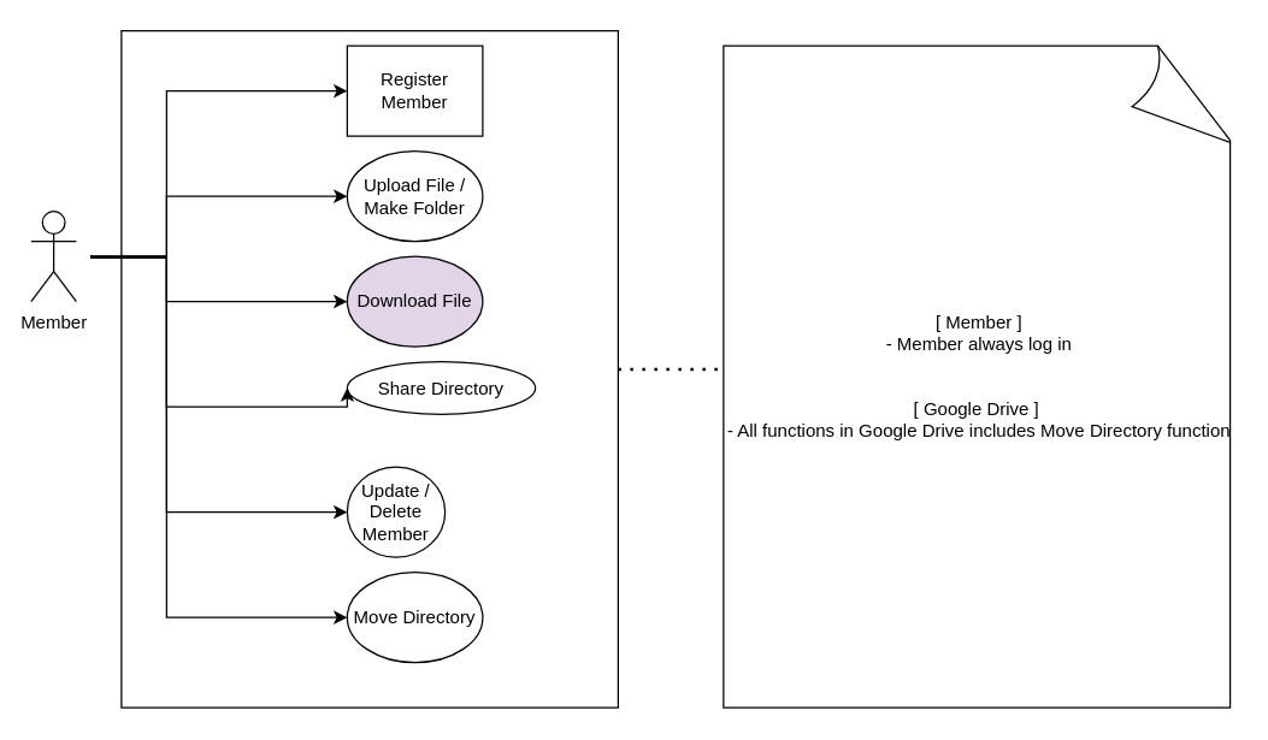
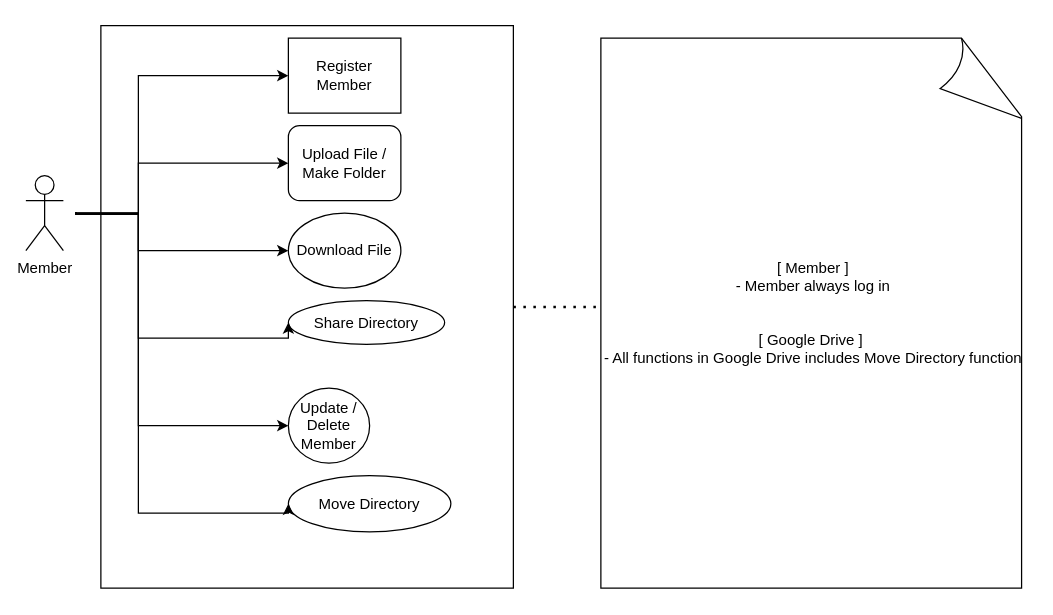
  <mxCell id="0" />
  <mxCell id="1" parent="0" />
  <mxCell id="2" value="" style="rounded=0;whiteSpace=wrap;html=1;" vertex="1" parent="1"><mxGeometry x="80" y="20" width="330" height="450" as="geometry" /></mxCell>
  <mxCell id="3" value="Member" style="shape=umlActor;verticalLabelPosition=bottom;verticalAlign=top;html=1;outlineConnect=0;" vertex="1" parent="1"><mxGeometry x="20" y="140" width="30" height="60" as="geometry" /></mxCell>
  <mxCell id="4" value="Register Member" style="whiteSpace=wrap;html=1;rounded=0;" vertex="1" parent="1"><mxGeometry x="230" y="30" width="90" height="60" as="geometry" /></mxCell>
- <mxCell id="5" value="Upload File / Make Folder" style="ellipse;whiteSpace=wrap;html=1;" vertex="1" parent="1"><mxGeometry x="230" y="100" width="90" height="60" as="geometry" /></mxCell>
- <mxCell id="6" value="Download File" style="ellipse;whiteSpace=wrap;html=1;fillColor=#e1d5e7;" vertex="1" parent="1"><mxGeometry x="230" y="170" width="90" height="60" as="geometry" /></mxCell>
+ <mxCell id="5" value="Upload File / Make Folder" style="whiteSpace=wrap;html=1;rounded=1;" vertex="1" parent="1"><mxGeometry x="230" y="100" width="90" height="60" as="geometry" /></mxCell>
+ <mxCell id="6" value="Download File" style="ellipse;whiteSpace=wrap;html=1;" vertex="1" parent="1"><mxGeometry x="230" y="170" width="90" height="60" as="geometry" /></mxCell>
  <mxCell id="7" value="Share Directory" style="ellipse;whiteSpace=wrap;html=1;" vertex="1" parent="1"><mxGeometry x="230" y="240" width="125" height="35" as="geometry" /></mxCell>
  <mxCell id="8" value="Update / Delete Member" style="ellipse;whiteSpace=wrap;html=1;" vertex="1" parent="1"><mxGeometry x="230" y="310" width="65" height="60" as="geometry" /></mxCell>
- <mxCell id="9" value="Move Directory" style="ellipse;whiteSpace=wrap;html=1;" vertex="1" parent="1"><mxGeometry x="230" y="380" width="90" height="60" as="geometry" /></mxCell>
+ <mxCell id="9" value="Move Directory" style="ellipse;whiteSpace=wrap;html=1;" vertex="1" parent="1"><mxGeometry x="230" y="380" width="130" height="45" as="geometry" /></mxCell>
  <mxCell id="10" value="" style="endArrow=classic;html=1;rounded=0;edgeStyle=orthogonalEdgeStyle;" edge="1" parent="1" target="4"><mxGeometry width="50" height="50" relative="1" as="geometry"><mxPoint x="60" y="169" as="sourcePoint" /><mxPoint x="160" y="170" as="targetPoint" /><Array as="points"><mxPoint x="60" y="170" /><mxPoint x="110" y="170" /></Array></mxGeometry></mxCell>
  <mxCell id="11" value="" style="endArrow=classic;html=1;rounded=0;edgeStyle=orthogonalEdgeStyle;entryX=0;entryY=0.5;entryDx=0;entryDy=0;" edge="1" parent="1" target="5"><mxGeometry width="50" height="50" relative="1" as="geometry"><mxPoint x="60" y="169" as="sourcePoint" /><mxPoint x="230" y="60" as="targetPoint" /><Array as="points"><mxPoint x="60" y="170" /><mxPoint x="110" y="170" /><mxPoint x="110" y="130" /></Array></mxGeometry></mxCell>
  <mxCell id="12" value="" style="endArrow=classic;html=1;rounded=0;edgeStyle=orthogonalEdgeStyle;" edge="1" parent="1"><mxGeometry width="50" height="50" relative="1" as="geometry"><mxPoint x="60" y="169" as="sourcePoint" /><mxPoint x="230" y="200" as="targetPoint" /><Array as="points"><mxPoint x="60" y="170" /><mxPoint x="110" y="170" /><mxPoint x="110" y="200" /></Array></mxGeometry></mxCell>
  <mxCell id="13" value="" style="endArrow=classic;html=1;rounded=0;edgeStyle=orthogonalEdgeStyle;entryX=0;entryY=0.5;entryDx=0;entryDy=0;" edge="1" parent="1" target="7"><mxGeometry width="50" height="50" relative="1" as="geometry"><mxPoint x="60" y="170" as="sourcePoint" /><mxPoint x="230" y="201" as="targetPoint" /><Array as="points"><mxPoint x="60" y="171" /><mxPoint x="110" y="171" /><mxPoint x="110" y="270" /></Array></mxGeometry></mxCell>
  <mxCell id="14" value="" style="endArrow=classic;html=1;rounded=0;edgeStyle=orthogonalEdgeStyle;entryX=0;entryY=0.5;entryDx=0;entryDy=0;" edge="1" parent="1" target="8"><mxGeometry width="50" height="50" relative="1" as="geometry"><mxPoint x="60" y="170" as="sourcePoint" /><mxPoint x="230" y="270" as="targetPoint" /><Array as="points"><mxPoint x="60" y="171" /><mxPoint x="110" y="171" /><mxPoint x="110" y="340" /></Array></mxGeometry></mxCell>
  <mxCell id="15" value="" style="endArrow=classic;html=1;rounded=0;edgeStyle=orthogonalEdgeStyle;entryX=0;entryY=0.5;entryDx=0;entryDy=0;" edge="1" parent="1" target="9"><mxGeometry width="50" height="50" relative="1" as="geometry"><mxPoint x="60" y="170" as="sourcePoint" /><mxPoint x="230" y="340" as="targetPoint" /><Array as="points"><mxPoint x="60" y="171" /><mxPoint x="110" y="171" /><mxPoint x="110" y="410" /></Array></mxGeometry></mxCell>
  <mxCell id="16" value="[ Member ]&lt;br&gt;- Member always log in&lt;br&gt;&lt;br&gt;&lt;br&gt;[ Google Drive ]&amp;nbsp;&lt;br&gt;- All functions in Google Drive includes Move Directory function" style="whiteSpace=wrap;html=1;shape=mxgraph.basic.document" vertex="1" parent="1"><mxGeometry x="480" y="30" width="340" height="440" as="geometry" /></mxCell>
  <mxCell id="17" value="" style="endArrow=none;dashed=1;html=1;dashPattern=1 3;strokeWidth=2;rounded=0;edgeStyle=orthogonalEdgeStyle;exitX=1;exitY=0.5;exitDx=0;exitDy=0;" edge="1" parent="1" source="2"><mxGeometry width="50" height="50" relative="1" as="geometry"><mxPoint x="380" y="170" as="sourcePoint" /><mxPoint x="480" y="245" as="targetPoint" /><Array as="points"><mxPoint x="480" y="245" /></Array></mxGeometry></mxCell>
